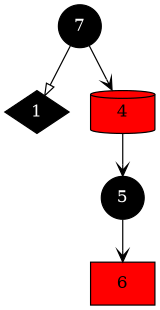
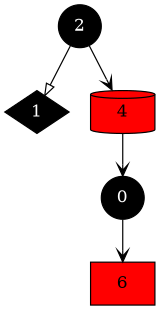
  digraph {
    node [fillcolor=black fontcolor=white shape=circle style=filled]
    edge [arrowhead=vee]
    1 [shape=diamond]
-   2 [label=7]
+   2
    4 [fillcolor=red shape=cylinder fontcolor=""]
-   5
+   5 [label=0]
    6 [fillcolor=red shape=box fontcolor=""]
    2 -> 1 [arrowhead=onormal]
    2 -> 4
    4 -> 5
    5 -> 6
  }
